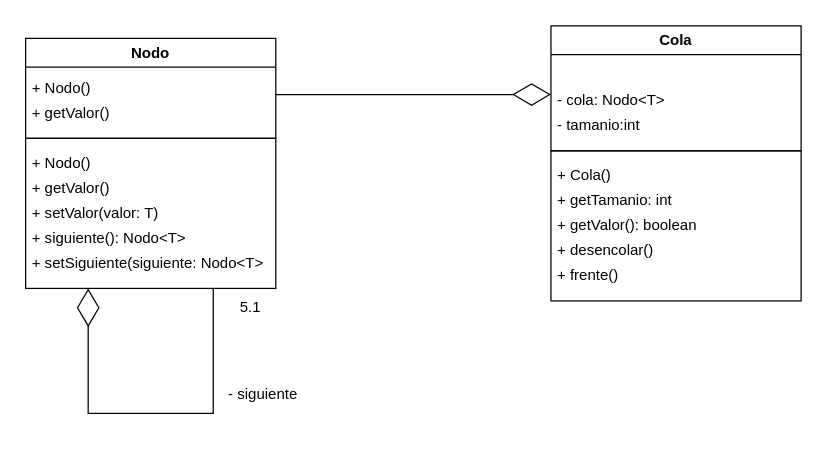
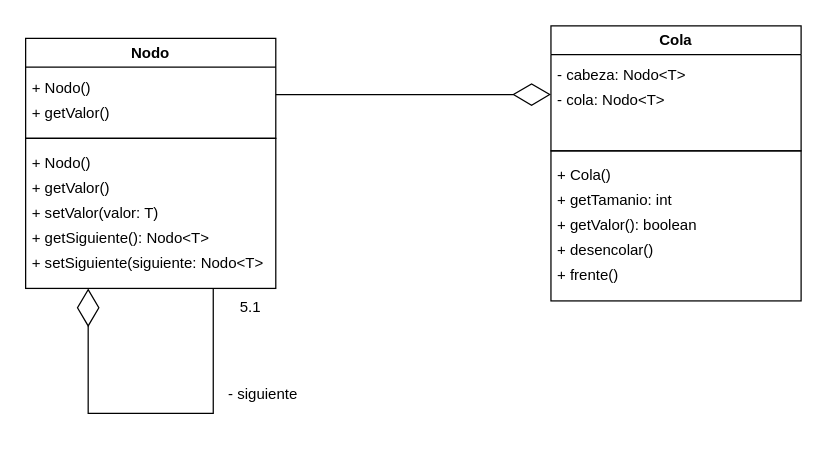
  <mxCell id="0" />
  <mxCell id="1" parent="0" />
  <mxCell id="2" value="Nodo" style="swimlane;whiteSpace=wrap;html=1;fillColor=none;" vertex="1" parent="1"><mxGeometry x="20" y="30" width="200" height="80" as="geometry" /></mxCell>
  <mxCell id="3" value="&amp;nbsp;+ Nodo()" style="text;html=1;align=left;verticalAlign=middle;whiteSpace=wrap;rounded=0;" vertex="1" parent="2"><mxGeometry y="30" width="200" height="20" as="geometry" /></mxCell>
  <mxCell id="4" value="&amp;nbsp;+ getValor()" style="text;html=1;align=left;verticalAlign=middle;whiteSpace=wrap;rounded=0;" vertex="1" parent="2"><mxGeometry y="50" width="200" height="20" as="geometry" /></mxCell>
  <mxCell id="5" value="Cola" style="swimlane;whiteSpace=wrap;html=1;startSize=23;" vertex="1" parent="1"><mxGeometry x="440" y="20" width="200" height="100" as="geometry" /></mxCell>
- <mxCell id="7" value="&amp;nbsp;- tamanio:int&amp;nbsp;" style="text;html=1;align=left;verticalAlign=middle;whiteSpace=wrap;rounded=0;" vertex="1" parent="5"><mxGeometry y="70" width="200" height="20" as="geometry" /></mxCell>
+ <mxCell id="6" value="&amp;nbsp;- cabeza: Nodo&amp;lt;T&amp;gt;" style="text;html=1;align=left;verticalAlign=middle;whiteSpace=wrap;rounded=0;" vertex="1" parent="5"><mxGeometry y="30" width="200" height="20" as="geometry" /></mxCell>
  <mxCell id="8" value="&amp;nbsp;- cola: Nodo&amp;lt;T&amp;gt;" style="text;html=1;align=left;verticalAlign=middle;whiteSpace=wrap;rounded=0;" vertex="1" parent="5"><mxGeometry y="50" width="200" height="20" as="geometry" /></mxCell>
  <mxCell id="9" value="" style="rounded=0;whiteSpace=wrap;html=1;fillColor=none;" vertex="1" parent="1"><mxGeometry x="440" y="120" width="200" height="120" as="geometry" /></mxCell>
  <mxCell id="10" value="&amp;nbsp;+ Cola()" style="text;html=1;align=left;verticalAlign=middle;whiteSpace=wrap;rounded=0;" vertex="1" parent="1"><mxGeometry x="440" y="130" width="200" height="20" as="geometry" /></mxCell>
  <mxCell id="11" value="&amp;nbsp;+ getTamanio: int" style="text;html=1;align=left;verticalAlign=middle;whiteSpace=wrap;rounded=0;" vertex="1" parent="1"><mxGeometry x="440" y="150" width="200" height="20" as="geometry" /></mxCell>
  <mxCell id="12" value="&amp;nbsp;+ getValor(): boolean" style="text;html=1;align=left;verticalAlign=middle;whiteSpace=wrap;rounded=0;" vertex="1" parent="1"><mxGeometry x="440" y="170" width="200" height="20" as="geometry" /></mxCell>
  <mxCell id="13" value="&amp;nbsp;+ frente()" style="text;html=1;align=left;verticalAlign=middle;whiteSpace=wrap;rounded=0;" vertex="1" parent="1"><mxGeometry x="440" y="210" width="200" height="20" as="geometry" /></mxCell>
  <mxCell id="14" value="&amp;nbsp;+ desencolar()" style="text;html=1;align=left;verticalAlign=middle;whiteSpace=wrap;rounded=0;" vertex="1" parent="1"><mxGeometry x="440" y="190" width="200" height="20" as="geometry" /></mxCell>
  <mxCell id="15" style="edgeStyle=orthogonalEdgeStyle;rounded=0;orthogonalLoop=1;jettySize=auto;html=1;entryX=0;entryY=0.25;entryDx=0;entryDy=0;endArrow=diamondThin;endFill=0;endSize=28;" edge="1" parent="1" source="3" target="8"><mxGeometry relative="1" as="geometry"><mxPoint x="430" y="70" as="targetPoint" /><Array as="points"><mxPoint x="280" y="75" /><mxPoint x="280" y="75" /></Array></mxGeometry></mxCell>
  <mxCell id="16" value="" style="rounded=0;whiteSpace=wrap;html=1;fillColor=none;" vertex="1" parent="1"><mxGeometry x="20" y="110" width="200" height="120" as="geometry" /></mxCell>
  <mxCell id="17" value="&amp;nbsp;+ Nodo()" style="text;html=1;align=left;verticalAlign=middle;whiteSpace=wrap;rounded=0;" vertex="1" parent="1"><mxGeometry x="20" y="120" width="200" height="20" as="geometry" /></mxCell>
  <mxCell id="18" value="&amp;nbsp;+ getValor()" style="text;html=1;align=left;verticalAlign=middle;whiteSpace=wrap;rounded=0;" vertex="1" parent="1"><mxGeometry x="20" y="140" width="200" height="20" as="geometry" /></mxCell>
  <mxCell id="19" value="&amp;nbsp;+ setValor(valor: T)" style="text;html=1;align=left;verticalAlign=middle;whiteSpace=wrap;rounded=0;" vertex="1" parent="1"><mxGeometry x="20" y="160" width="200" height="20" as="geometry" /></mxCell>
  <mxCell id="20" value="&amp;nbsp;+ setSiguiente(siguiente: Nodo&amp;lt;T&amp;gt;" style="text;html=1;align=left;verticalAlign=middle;whiteSpace=wrap;rounded=0;" vertex="1" parent="1"><mxGeometry x="20" y="200" width="200" height="20" as="geometry" /></mxCell>
- <mxCell id="21" value="&amp;nbsp;+ siguiente(): Nodo&amp;lt;T&amp;gt;" style="text;html=1;align=left;verticalAlign=middle;whiteSpace=wrap;rounded=0;" vertex="1" parent="1"><mxGeometry x="20" y="180" width="200" height="20" as="geometry" /></mxCell>
+ <mxCell id="21" value="&amp;nbsp;+ getSiguiente(): Nodo&amp;lt;T&amp;gt;" style="text;html=1;align=left;verticalAlign=middle;whiteSpace=wrap;rounded=0;" vertex="1" parent="1"><mxGeometry x="20" y="180" width="200" height="20" as="geometry" /></mxCell>
  <mxCell id="22" style="edgeStyle=orthogonalEdgeStyle;rounded=0;orthogonalLoop=1;jettySize=auto;html=1;exitX=0.75;exitY=1;exitDx=0;exitDy=0;entryX=0.25;entryY=1;entryDx=0;entryDy=0;endArrow=diamondThin;endFill=0;endSize=28;" edge="1" parent="1" source="16" target="16"><mxGeometry relative="1" as="geometry"><Array as="points"><mxPoint x="170" y="330" /><mxPoint x="70" y="330" /></Array></mxGeometry></mxCell>
  <mxCell id="23" value="5.1" style="text;html=1;align=center;verticalAlign=middle;whiteSpace=wrap;rounded=0;" vertex="1" parent="1"><mxGeometry x="170" y="230" width="60" height="30" as="geometry" /></mxCell>
  <mxCell id="24" value="- siguiente" style="text;html=1;align=center;verticalAlign=middle;whiteSpace=wrap;rounded=0;" vertex="1" parent="1"><mxGeometry x="180" y="300" width="60" height="30" as="geometry" /></mxCell>
